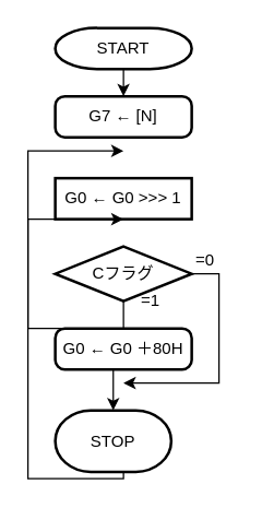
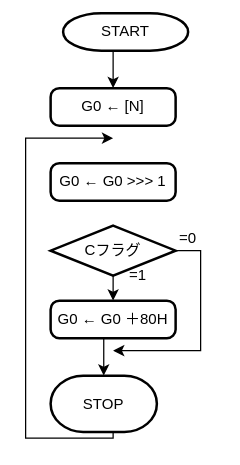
  <mxCell id="0" />
  <mxCell id="1" parent="0" />
  <mxCell id="2" style="edgeStyle=orthogonalEdgeStyle;rounded=0;orthogonalLoop=1;jettySize=auto;html=1;exitX=0.5;exitY=1;exitDx=0;exitDy=0;exitPerimeter=0;entryX=0.5;entryY=0;entryDx=0;entryDy=0;" edge="1" parent="1" source="3" target="4"><mxGeometry relative="1" as="geometry" /></mxCell>
- <mxCell id="3" value="START" style="strokeWidth=2;html=1;shape=mxgraph.flowchart.terminator;whiteSpace=wrap;" vertex="1" parent="1"><mxGeometry x="40" y="20" width="100" height="30" as="geometry" /></mxCell>
- <mxCell id="4" value="G7 ← [N]" style="rounded=1;whiteSpace=wrap;html=1;absoluteArcSize=1;arcSize=14;strokeWidth=2;" vertex="1" parent="1"><mxGeometry x="40" y="70" width="100" height="30" as="geometry" /></mxCell>
- <mxCell id="5" value="G0 ← G0 &amp;gt;&amp;gt;&amp;gt; 1" style="whiteSpace=wrap;html=1;absoluteArcSize=1;arcSize=14;strokeWidth=2;rounded=0;" vertex="1" parent="1"><mxGeometry x="40" y="130" width="100" height="30" as="geometry" /></mxCell>
+ <mxCell id="3" value="START" style="strokeWidth=2;html=1;shape=mxgraph.flowchart.terminator;whiteSpace=wrap;" vertex="1" parent="1"><mxGeometry x="50" y="10" width="100" height="30" as="geometry" /></mxCell>
+ <mxCell id="4" value="G0 ← [N]" style="rounded=1;whiteSpace=wrap;html=1;absoluteArcSize=1;arcSize=14;strokeWidth=2;" vertex="1" parent="1"><mxGeometry x="40" y="70" width="100" height="30" as="geometry" /></mxCell>
+ <mxCell id="5" value="G0 ← G0 &amp;gt;&amp;gt;&amp;gt; 1" style="rounded=1;whiteSpace=wrap;html=1;absoluteArcSize=1;arcSize=14;strokeWidth=2;" vertex="1" parent="1"><mxGeometry x="40" y="130" width="100" height="30" as="geometry" /></mxCell>
  <mxCell id="6" style="edgeStyle=orthogonalEdgeStyle;rounded=0;orthogonalLoop=1;jettySize=auto;html=1;exitX=1;exitY=0.5;exitDx=0;exitDy=0;exitPerimeter=0;" edge="1" parent="1" source="8"><mxGeometry relative="1" as="geometry"><mxPoint x="90" y="280" as="targetPoint" /><Array as="points"><mxPoint x="160" y="200" /><mxPoint x="160" y="280" /></Array></mxGeometry></mxCell>
- <mxCell id="7" style="edgeStyle=orthogonalEdgeStyle;rounded=0;orthogonalLoop=1;jettySize=auto;html=1;exitX=0.5;exitY=1;exitDx=0;exitDy=0;exitPerimeter=0;" edge="1" parent="1" source="8" target="5"><mxGeometry relative="1" as="geometry" /></mxCell>
+ <mxCell id="7" style="edgeStyle=orthogonalEdgeStyle;rounded=0;orthogonalLoop=1;jettySize=auto;html=1;exitX=0.5;exitY=1;exitDx=0;exitDy=0;exitPerimeter=0;entryX=0.5;entryY=0;entryDx=0;entryDy=0;" edge="1" parent="1" source="8" target="10"><mxGeometry relative="1" as="geometry" /></mxCell>
  <mxCell id="8" value="Cフラグ" style="strokeWidth=2;html=1;shape=mxgraph.flowchart.decision;whiteSpace=wrap;" vertex="1" parent="1"><mxGeometry x="40" y="180" width="100" height="40" as="geometry" /></mxCell>
  <mxCell id="9" style="edgeStyle=orthogonalEdgeStyle;rounded=0;orthogonalLoop=1;jettySize=auto;html=1;exitX=0.5;exitY=1;exitDx=0;exitDy=0;entryX=0.5;entryY=0;entryDx=0;entryDy=0;entryPerimeter=0;" edge="1" parent="1" source="10" target="12"><mxGeometry relative="1" as="geometry" /></mxCell>
  <mxCell id="10" value="G0 ← G0 ＋80H" style="rounded=1;whiteSpace=wrap;html=1;absoluteArcSize=1;arcSize=14;strokeWidth=2;" vertex="1" parent="1"><mxGeometry x="40" y="240" width="100" height="30" as="geometry" /></mxCell>
  <mxCell id="11" style="edgeStyle=orthogonalEdgeStyle;rounded=0;orthogonalLoop=1;jettySize=auto;html=1;exitX=0.5;exitY=1;exitDx=0;exitDy=0;exitPerimeter=0;" edge="1" parent="1" source="12"><mxGeometry relative="1" as="geometry"><mxPoint x="90" y="110" as="targetPoint" /><Array as="points"><mxPoint x="90" y="350" /><mxPoint x="20" y="350" /><mxPoint x="20" y="110" /></Array></mxGeometry></mxCell>
  <mxCell id="12" value="STOP" style="strokeWidth=2;html=1;shape=mxgraph.flowchart.terminator;whiteSpace=wrap;" vertex="1" parent="1"><mxGeometry x="40" y="300" width="85" height="45" as="geometry" /></mxCell>
  <mxCell id="13" value="=0" style="text;html=1;strokeColor=none;fillColor=none;align=center;verticalAlign=middle;whiteSpace=wrap;rounded=0;" vertex="1" parent="1"><mxGeometry x="130" y="180" width="40" height="20" as="geometry" /></mxCell>
  <mxCell id="14" value="=1" style="text;html=1;strokeColor=none;fillColor=none;align=center;verticalAlign=middle;whiteSpace=wrap;rounded=0;" vertex="1" parent="1"><mxGeometry x="90" y="210" width="40" height="20" as="geometry" /></mxCell>
